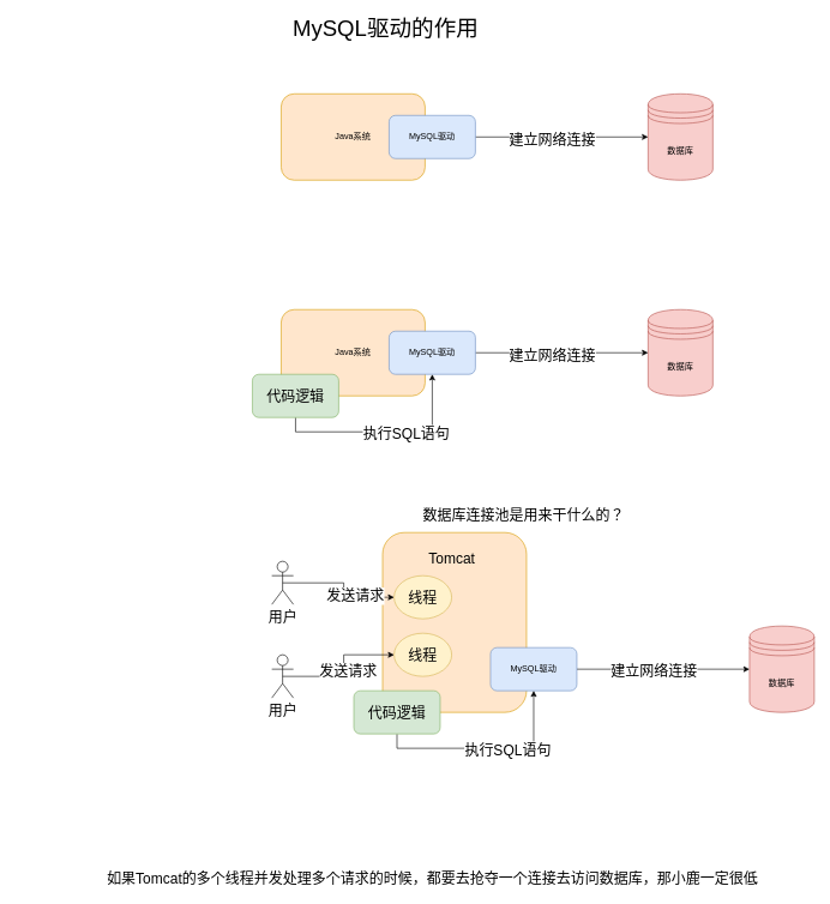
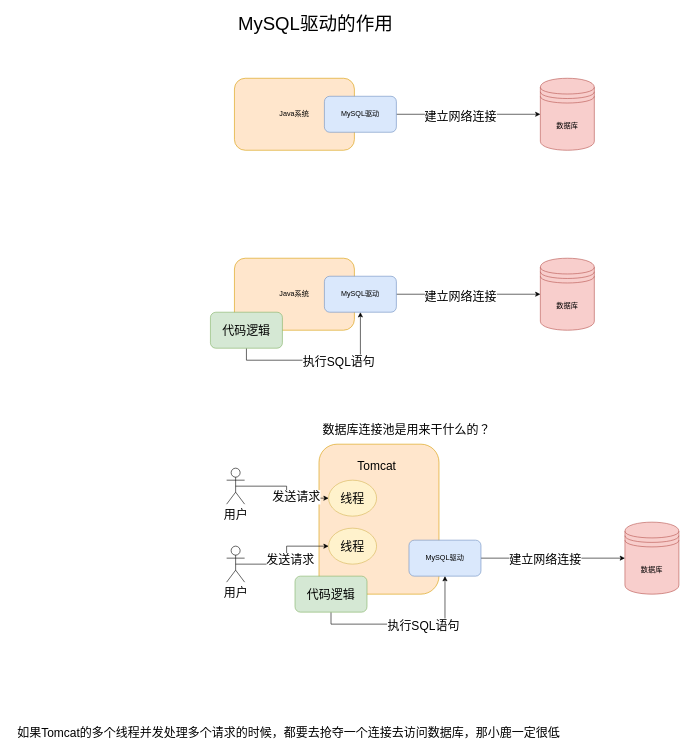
  <mxCell id="0" />
  <mxCell id="1" parent="0" />
  <mxCell id="2" value="Java系统" style="rounded=1;whiteSpace=wrap;html=1;fillColor=#ffe6cc;strokeColor=#d79b00;" vertex="1" parent="1"><mxGeometry x="390" y="130" width="200" height="120" as="geometry" /></mxCell>
  <mxCell id="3" value="数据库" style="shape=datastore;whiteSpace=wrap;html=1;fillColor=#f8cecc;strokeColor=#b85450;" vertex="1" parent="1"><mxGeometry x="900" y="130" width="90" height="120" as="geometry" /></mxCell>
  <mxCell id="4" style="edgeStyle=orthogonalEdgeStyle;rounded=0;orthogonalLoop=1;jettySize=auto;html=1;entryX=0;entryY=0.5;entryDx=0;entryDy=0;" edge="1" parent="1" source="6" target="3"><mxGeometry relative="1" as="geometry"><mxPoint x="890" y="200" as="targetPoint" /></mxGeometry></mxCell>
  <mxCell id="5" value="建立网络连接" style="edgeLabel;html=1;align=center;verticalAlign=middle;resizable=0;points=[];fontSize=20;" vertex="1" connectable="0" parent="4"><mxGeometry x="-0.117" y="-3" relative="1" as="geometry"><mxPoint y="-1" as="offset" /></mxGeometry></mxCell>
  <mxCell id="6" value="MySQL驱动" style="rounded=1;whiteSpace=wrap;html=1;fillColor=#dae8fc;strokeColor=#6c8ebf;" vertex="1" parent="1"><mxGeometry x="540" y="160" width="120" height="60" as="geometry" /></mxCell>
- <mxCell id="7" value="MySQL驱动的作用" style="text;html=1;resizable=0;autosize=1;align=center;verticalAlign=bottom;points=[];fillColor=none;strokeColor=none;rounded=0;fontSize=31;" vertex="1" parent="1"><mxGeometry x="400" y="20" width="270" height="40" as="geometry" /></mxCell>
+ <mxCell id="7" value="MySQL驱动的作用" style="text;html=1;resizable=0;autosize=1;align=center;verticalAlign=bottom;points=[];fillColor=none;strokeColor=none;rounded=0;fontSize=31;" vertex="1" parent="1"><mxGeometry x="390" y="20" width="270" height="40" as="geometry" /></mxCell>
  <mxCell id="8" value="Java系统" style="rounded=1;whiteSpace=wrap;html=1;fillColor=#ffe6cc;strokeColor=#d79b00;" vertex="1" parent="1"><mxGeometry x="390" y="430" width="200" height="120" as="geometry" /></mxCell>
  <mxCell id="9" value="数据库" style="shape=datastore;whiteSpace=wrap;html=1;fillColor=#f8cecc;strokeColor=#b85450;" vertex="1" parent="1"><mxGeometry x="900" y="430" width="90" height="120" as="geometry" /></mxCell>
  <mxCell id="10" style="edgeStyle=orthogonalEdgeStyle;rounded=0;orthogonalLoop=1;jettySize=auto;html=1;entryX=0;entryY=0.5;entryDx=0;entryDy=0;" edge="1" parent="1" source="12" target="9"><mxGeometry relative="1" as="geometry"><mxPoint x="890" y="500" as="targetPoint" /></mxGeometry></mxCell>
  <mxCell id="11" value="建立网络连接" style="edgeLabel;html=1;align=center;verticalAlign=middle;resizable=0;points=[];fontSize=20;" vertex="1" connectable="0" parent="10"><mxGeometry x="-0.117" y="-3" relative="1" as="geometry"><mxPoint y="-1" as="offset" /></mxGeometry></mxCell>
  <mxCell id="12" value="MySQL驱动" style="rounded=1;whiteSpace=wrap;html=1;fillColor=#dae8fc;strokeColor=#6c8ebf;" vertex="1" parent="1"><mxGeometry x="540" y="460" width="120" height="60" as="geometry" /></mxCell>
  <mxCell id="13" style="edgeStyle=orthogonalEdgeStyle;rounded=0;orthogonalLoop=1;jettySize=auto;html=1;exitX=0.5;exitY=1;exitDx=0;exitDy=0;entryX=0.5;entryY=1;entryDx=0;entryDy=0;fontSize=20;fontColor=none;" edge="1" parent="1" source="15" target="12"><mxGeometry relative="1" as="geometry" /></mxCell>
  <mxCell id="14" value="执行SQL语句" style="edgeLabel;html=1;align=center;verticalAlign=middle;resizable=0;points=[];fontSize=20;fontColor=none;" vertex="1" connectable="0" parent="13"><mxGeometry x="0.193" y="-1" relative="1" as="geometry"><mxPoint as="offset" /></mxGeometry></mxCell>
  <mxCell id="15" value="代码逻辑" style="rounded=1;whiteSpace=wrap;html=1;fontSize=20;fillColor=#d5e8d4;strokeColor=#82b366;" vertex="1" parent="1"><mxGeometry x="350" y="520" width="120" height="60" as="geometry" /></mxCell>
- <mxCell id="16" value="数据库连接池是用来干什么的？" style="text;html=1;resizable=0;autosize=1;align=center;verticalAlign=middle;points=[];fillColor=none;strokeColor=none;rounded=0;fontSize=20;fontColor=none;" vertex="1" parent="1"><mxGeometry x="577" y="700" width="300" height="30" as="geometry" /></mxCell>
+ <mxCell id="16" value="数据库连接池是用来干什么的？" style="text;html=1;resizable=0;autosize=1;align=center;verticalAlign=middle;points=[];fillColor=none;strokeColor=none;rounded=0;fontSize=20;fontColor=none;" vertex="1" parent="1"><mxGeometry x="527" y="700" width="300" height="30" as="geometry" /></mxCell>
  <mxCell id="17" value="&lt;pre&gt;&lt;br&gt;&lt;/pre&gt;" style="rounded=1;whiteSpace=wrap;html=1;fillColor=#ffe6cc;strokeColor=#d79b00;align=left;" vertex="1" parent="1"><mxGeometry x="531" y="740" width="200" height="250" as="geometry" /></mxCell>
  <mxCell id="18" value="数据库" style="shape=datastore;whiteSpace=wrap;html=1;fillColor=#f8cecc;strokeColor=#b85450;" vertex="1" parent="1"><mxGeometry x="1041" y="870" width="90" height="120" as="geometry" /></mxCell>
  <mxCell id="19" style="edgeStyle=orthogonalEdgeStyle;rounded=0;orthogonalLoop=1;jettySize=auto;html=1;entryX=0;entryY=0.5;entryDx=0;entryDy=0;" edge="1" parent="1" source="21" target="18"><mxGeometry relative="1" as="geometry"><mxPoint x="1031" y="940" as="targetPoint" /></mxGeometry></mxCell>
  <mxCell id="20" value="建立网络连接" style="edgeLabel;html=1;align=center;verticalAlign=middle;resizable=0;points=[];fontSize=20;" vertex="1" connectable="0" parent="19"><mxGeometry x="-0.117" y="-3" relative="1" as="geometry"><mxPoint y="-1" as="offset" /></mxGeometry></mxCell>
  <mxCell id="21" value="MySQL驱动" style="rounded=1;whiteSpace=wrap;html=1;fillColor=#dae8fc;strokeColor=#6c8ebf;" vertex="1" parent="1"><mxGeometry x="681" y="900" width="120" height="60" as="geometry" /></mxCell>
  <mxCell id="22" style="edgeStyle=orthogonalEdgeStyle;rounded=0;orthogonalLoop=1;jettySize=auto;html=1;exitX=0.5;exitY=1;exitDx=0;exitDy=0;entryX=0.5;entryY=1;entryDx=0;entryDy=0;fontSize=20;fontColor=none;" edge="1" parent="1" source="24" target="21"><mxGeometry relative="1" as="geometry" /></mxCell>
  <mxCell id="23" value="执行SQL语句" style="edgeLabel;html=1;align=center;verticalAlign=middle;resizable=0;points=[];fontSize=20;fontColor=none;" vertex="1" connectable="0" parent="22"><mxGeometry x="0.193" y="-1" relative="1" as="geometry"><mxPoint as="offset" /></mxGeometry></mxCell>
  <mxCell id="24" value="代码逻辑" style="rounded=1;whiteSpace=wrap;html=1;fontSize=20;fillColor=#d5e8d4;strokeColor=#82b366;" vertex="1" parent="1"><mxGeometry x="491" y="960" width="120" height="60" as="geometry" /></mxCell>
  <mxCell id="25" value="Tomcat" style="text;html=1;resizable=0;autosize=1;align=center;verticalAlign=middle;points=[];fillColor=none;strokeColor=none;rounded=0;fontSize=20;fontColor=none;" vertex="1" parent="1"><mxGeometry x="587" y="760" width="80" height="30" as="geometry" /></mxCell>
  <mxCell id="26" value="线程" style="ellipse;whiteSpace=wrap;html=1;fontSize=20;fillColor=#fff2cc;strokeColor=#d6b656;" vertex="1" parent="1"><mxGeometry x="547" y="800" width="80" height="60" as="geometry" /></mxCell>
  <mxCell id="27" value="线程" style="ellipse;whiteSpace=wrap;html=1;fontSize=20;fillColor=#fff2cc;strokeColor=#d6b656;" vertex="1" parent="1"><mxGeometry x="547" y="880" width="80" height="60" as="geometry" /></mxCell>
  <mxCell id="28" style="edgeStyle=orthogonalEdgeStyle;rounded=0;orthogonalLoop=1;jettySize=auto;html=1;exitX=0.5;exitY=0.5;exitDx=0;exitDy=0;exitPerimeter=0;entryX=0;entryY=0.5;entryDx=0;entryDy=0;fontSize=20;fontColor=none;" edge="1" parent="1" source="30" target="26"><mxGeometry relative="1" as="geometry" /></mxCell>
  <mxCell id="29" value="发送请求" style="edgeLabel;html=1;align=center;verticalAlign=middle;resizable=0;points=[];fontSize=20;fontColor=none;" vertex="1" connectable="0" parent="28"><mxGeometry x="0.376" y="3" relative="1" as="geometry"><mxPoint as="offset" /></mxGeometry></mxCell>
  <mxCell id="30" value="用户" style="shape=umlActor;verticalLabelPosition=bottom;verticalAlign=top;html=1;outlineConnect=0;fontSize=20;fontColor=none;" vertex="1" parent="1"><mxGeometry x="377" y="780" width="30" height="60" as="geometry" /></mxCell>
  <mxCell id="31" style="edgeStyle=orthogonalEdgeStyle;rounded=0;orthogonalLoop=1;jettySize=auto;html=1;exitX=0.5;exitY=0.5;exitDx=0;exitDy=0;exitPerimeter=0;entryX=0;entryY=0.5;entryDx=0;entryDy=0;fontSize=20;fontColor=none;" edge="1" parent="1" source="33" target="27"><mxGeometry relative="1" as="geometry" /></mxCell>
  <mxCell id="32" value="发送请求" style="edgeLabel;html=1;align=center;verticalAlign=middle;resizable=0;points=[];fontSize=20;fontColor=none;" vertex="1" connectable="0" parent="31"><mxGeometry x="0.008" y="-5" relative="1" as="geometry"><mxPoint as="offset" /></mxGeometry></mxCell>
  <mxCell id="33" value="用户" style="shape=umlActor;verticalLabelPosition=bottom;verticalAlign=top;html=1;outlineConnect=0;fontSize=20;fontColor=none;" vertex="1" parent="1"><mxGeometry x="377" y="910" width="30" height="60" as="geometry" /></mxCell>
- <mxCell id="34" value="&lt;div&gt;&lt;span&gt;如果Tomcat的多个线程并发处理多个请求的时候，都要去抢夺一个连接去访问数据库，那小鹿一定很低&lt;/span&gt;&lt;/div&gt;" style="text;html=1;resizable=0;autosize=1;align=center;verticalAlign=middle;points=[];fillColor=none;strokeColor=none;rounded=0;fontSize=20;fontColor=none;" vertex="1" parent="1"><mxGeometry x="140" y="1205" width="920" height="30" as="geometry" /></mxCell>
+ <mxCell id="34" value="&lt;div&gt;&lt;span&gt;如果Tomcat的多个线程并发处理多个请求的时候，都要去抢夺一个连接去访问数据库，那小鹿一定很低&lt;/span&gt;&lt;/div&gt;" style="text;html=1;resizable=0;autosize=1;align=center;verticalAlign=middle;points=[];fillColor=none;strokeColor=none;rounded=0;fontSize=20;fontColor=none;" vertex="1" parent="1"><mxGeometry x="20" y="1205" width="920" height="30" as="geometry" /></mxCell>
